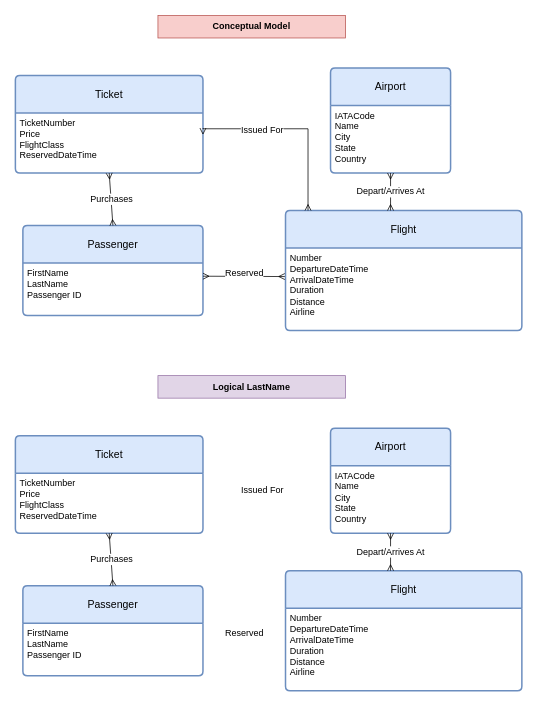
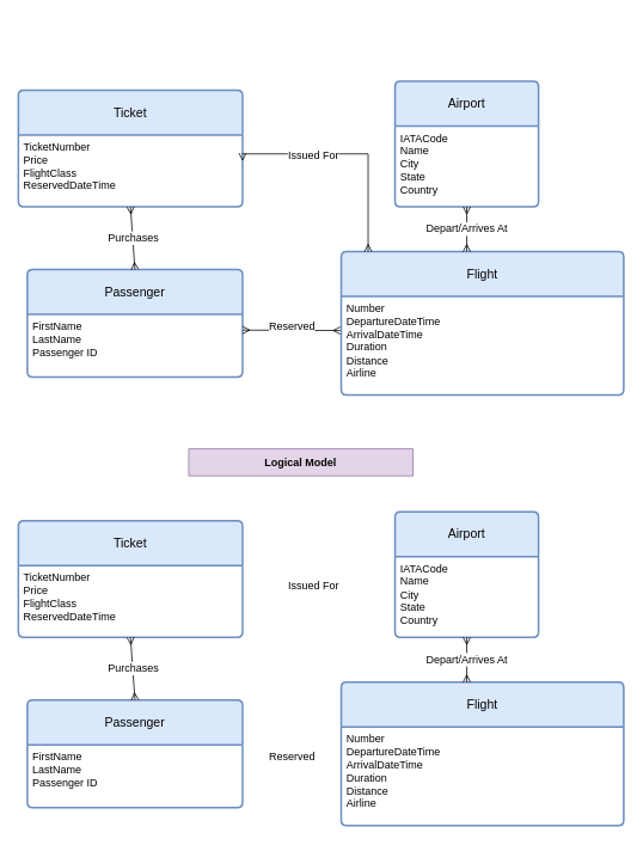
  <mxCell id="0" />
  <mxCell id="1" parent="0" />
  <mxCell id="2" value="Ticket" style="swimlane;childLayout=stackLayout;horizontal=1;startSize=50;horizontalStack=0;rounded=1;fontSize=14;fontStyle=0;strokeWidth=2;resizeParent=0;resizeLast=1;shadow=0;dashed=0;align=center;arcSize=4;whiteSpace=wrap;html=1;fillColor=#dae8fc;strokeColor=#6c8ebf;" parent="1" vertex="1"><mxGeometry x="20" y="100" width="250" height="130" as="geometry" /></mxCell>
  <mxCell id="3" value="TicketNumber&lt;div&gt;Price&lt;/div&gt;&lt;div&gt;FlightClass&lt;/div&gt;&lt;div&gt;ReservedDateTime&lt;/div&gt;" style="align=left;strokeColor=none;fillColor=none;spacingLeft=4;fontSize=12;verticalAlign=top;resizable=0;rotatable=0;part=1;html=1;" parent="2" vertex="1"><mxGeometry y="50" width="250" height="80" as="geometry" /></mxCell>
  <mxCell id="4" value="Airport" style="swimlane;childLayout=stackLayout;horizontal=1;startSize=50;horizontalStack=0;rounded=1;fontSize=14;fontStyle=0;strokeWidth=2;resizeParent=0;resizeLast=1;shadow=0;dashed=0;align=center;arcSize=4;whiteSpace=wrap;html=1;fillColor=#dae8fc;strokeColor=#6c8ebf;" parent="1" vertex="1"><mxGeometry x="440" y="90" width="160" height="140" as="geometry" /></mxCell>
  <mxCell id="5" value="IATACode&lt;div&gt;Name&lt;/div&gt;&lt;div&gt;City&lt;/div&gt;&lt;div&gt;State&lt;/div&gt;&lt;div&gt;Country&lt;/div&gt;" style="align=left;strokeColor=none;fillColor=none;spacingLeft=4;fontSize=12;verticalAlign=top;resizable=0;rotatable=0;part=1;html=1;" parent="4" vertex="1"><mxGeometry y="50" width="160" height="90" as="geometry" /></mxCell>
  <mxCell id="6" value="Flight" style="swimlane;childLayout=stackLayout;horizontal=1;startSize=50;horizontalStack=0;rounded=1;fontSize=14;fontStyle=0;strokeWidth=2;resizeParent=0;resizeLast=1;shadow=0;dashed=0;align=center;arcSize=4;whiteSpace=wrap;html=1;fillColor=#dae8fc;strokeColor=#6c8ebf;" parent="1" vertex="1"><mxGeometry x="380" y="280" width="315" height="160" as="geometry" /></mxCell>
  <mxCell id="7" value="Number&lt;div&gt;DepartureDateTime&lt;/div&gt;&lt;div&gt;ArrivalDateTime&lt;/div&gt;&lt;div&gt;Duration&lt;/div&gt;&lt;div&gt;Distance&lt;/div&gt;&lt;div&gt;Airline&lt;/div&gt;" style="align=left;strokeColor=none;fillColor=none;spacingLeft=4;fontSize=12;verticalAlign=top;resizable=0;rotatable=0;part=1;html=1;" parent="6" vertex="1"><mxGeometry y="50" width="315" height="110" as="geometry" /></mxCell>
  <mxCell id="8" value="Passenger" style="swimlane;childLayout=stackLayout;horizontal=1;startSize=50;horizontalStack=0;rounded=1;fontSize=14;fontStyle=0;strokeWidth=2;resizeParent=0;resizeLast=1;shadow=0;dashed=0;align=center;arcSize=4;whiteSpace=wrap;html=1;fillColor=#dae8fc;strokeColor=#6c8ebf;" parent="1" vertex="1"><mxGeometry x="30" y="300" width="240" height="120" as="geometry" /></mxCell>
  <mxCell id="9" value="FirstName&lt;div&gt;LastName&lt;/div&gt;&lt;div&gt;Passenger ID&lt;/div&gt;" style="align=left;strokeColor=none;fillColor=none;spacingLeft=4;fontSize=12;verticalAlign=top;resizable=0;rotatable=0;part=1;html=1;" parent="8" vertex="1"><mxGeometry y="50" width="240" height="70" as="geometry" /></mxCell>
  <mxCell id="10" value="" style="edgeStyle=orthogonalEdgeStyle;fontSize=12;html=1;endArrow=ERmany;startArrow=ERmany;rounded=0;" parent="1" edge="1"><mxGeometry width="100" height="100" relative="1" as="geometry"><mxPoint x="270" y="170" as="sourcePoint" /><mxPoint x="410" y="280" as="targetPoint" /><Array as="points"><mxPoint x="270" y="171" /><mxPoint x="410" y="171" /><mxPoint x="410" y="280" /></Array></mxGeometry></mxCell>
  <mxCell id="11" value="Issued For" style="edgeLabel;html=1;align=center;verticalAlign=middle;resizable=0;points=[];fontSize=12;" parent="10" vertex="1" connectable="0"><mxGeometry x="-0.368" y="-1" relative="1" as="geometry"><mxPoint as="offset" /></mxGeometry></mxCell>
  <mxCell id="12" value="Depart/Arrives At" style="fontSize=12;html=1;endArrow=ERmany;startArrow=ERmany;rounded=0;entryX=0.5;entryY=1;entryDx=0;entryDy=0;" parent="1" target="5" edge="1"><mxGeometry width="100" height="100" relative="1" as="geometry"><mxPoint x="520" y="280" as="sourcePoint" /><mxPoint x="620" y="180" as="targetPoint" /><Array as="points" /></mxGeometry></mxCell>
  <mxCell id="13" value="" style="fontSize=12;html=1;endArrow=ERmany;startArrow=ERmany;rounded=0;exitX=1;exitY=0.25;exitDx=0;exitDy=0;entryX=-0.003;entryY=0.345;entryDx=0;entryDy=0;entryPerimeter=0;" parent="1" source="9" target="7" edge="1"><mxGeometry width="100" height="100" relative="1" as="geometry"><mxPoint x="160" y="460" as="sourcePoint" /><mxPoint x="260" y="358" as="targetPoint" /></mxGeometry></mxCell>
  <mxCell id="14" value="Reserved" style="edgeLabel;html=1;align=center;verticalAlign=middle;resizable=0;points=[];fontSize=12;" parent="13" vertex="1" connectable="0"><mxGeometry x="-0.017" y="4" relative="1" as="geometry"><mxPoint as="offset" /></mxGeometry></mxCell>
  <mxCell id="15" value="" style="fontSize=12;html=1;endArrow=ERmany;startArrow=ERmany;rounded=0;entryX=0.5;entryY=1;entryDx=0;entryDy=0;exitX=0.5;exitY=0;exitDx=0;exitDy=0;" parent="1" source="8" target="3" edge="1"><mxGeometry width="100" height="100" relative="1" as="geometry"><mxPoint x="50" y="290" as="sourcePoint" /><mxPoint x="150" y="190" as="targetPoint" /></mxGeometry></mxCell>
  <mxCell id="16" value="Purchases" style="edgeLabel;html=1;align=center;verticalAlign=middle;resizable=0;points=[];fontSize=12;" parent="15" vertex="1" connectable="0"><mxGeometry x="0.025" relative="1" as="geometry"><mxPoint as="offset" /></mxGeometry></mxCell>
- <mxCell id="17" value="&lt;b&gt;Conceptual Model&lt;/b&gt;" style="text;html=1;align=center;verticalAlign=middle;whiteSpace=wrap;rounded=0;fillColor=#f8cecc;strokeColor=#b85450;" parent="1" vertex="1"><mxGeometry x="210" y="20" width="250" height="30" as="geometry" /></mxCell>
  <mxCell id="18" value="Ticket" style="swimlane;childLayout=stackLayout;horizontal=1;startSize=50;horizontalStack=0;rounded=1;fontSize=14;fontStyle=0;strokeWidth=2;resizeParent=0;resizeLast=1;shadow=0;dashed=0;align=center;arcSize=4;whiteSpace=wrap;html=1;fillColor=#dae8fc;strokeColor=#6c8ebf;" parent="1" vertex="1"><mxGeometry x="20" y="580" width="250" height="130" as="geometry" /></mxCell>
  <mxCell id="19" value="TicketNumber&lt;div&gt;Price&lt;/div&gt;&lt;div&gt;FlightClass&lt;/div&gt;&lt;div&gt;ReservedDateTime&lt;/div&gt;" style="align=left;strokeColor=none;fillColor=none;spacingLeft=4;fontSize=12;verticalAlign=top;resizable=0;rotatable=0;part=1;html=1;" parent="18" vertex="1"><mxGeometry y="50" width="250" height="80" as="geometry" /></mxCell>
  <mxCell id="20" value="Airport" style="swimlane;childLayout=stackLayout;horizontal=1;startSize=50;horizontalStack=0;rounded=1;fontSize=14;fontStyle=0;strokeWidth=2;resizeParent=0;resizeLast=1;shadow=0;dashed=0;align=center;arcSize=4;whiteSpace=wrap;html=1;fillColor=#dae8fc;strokeColor=#6c8ebf;" parent="1" vertex="1"><mxGeometry x="440" y="570" width="160" height="140" as="geometry" /></mxCell>
  <mxCell id="21" value="IATACode&lt;div&gt;Name&lt;/div&gt;&lt;div&gt;City&lt;/div&gt;&lt;div&gt;State&lt;/div&gt;&lt;div&gt;Country&lt;/div&gt;" style="align=left;strokeColor=none;fillColor=none;spacingLeft=4;fontSize=12;verticalAlign=top;resizable=0;rotatable=0;part=1;html=1;" parent="20" vertex="1"><mxGeometry y="50" width="160" height="90" as="geometry" /></mxCell>
  <mxCell id="22" value="Flight" style="swimlane;childLayout=stackLayout;horizontal=1;startSize=50;horizontalStack=0;rounded=1;fontSize=14;fontStyle=0;strokeWidth=2;resizeParent=0;resizeLast=1;shadow=0;dashed=0;align=center;arcSize=4;whiteSpace=wrap;html=1;fillColor=#dae8fc;strokeColor=#6c8ebf;" parent="1" vertex="1"><mxGeometry x="380" y="760" width="315" height="160" as="geometry" /></mxCell>
  <mxCell id="23" value="Number&lt;div&gt;DepartureDateTime&lt;/div&gt;&lt;div&gt;ArrivalDateTime&lt;/div&gt;&lt;div&gt;Duration&lt;/div&gt;&lt;div&gt;Distance&lt;/div&gt;&lt;div&gt;Airline&lt;/div&gt;" style="align=left;strokeColor=none;fillColor=none;spacingLeft=4;fontSize=12;verticalAlign=top;resizable=0;rotatable=0;part=1;html=1;" parent="22" vertex="1"><mxGeometry y="50" width="315" height="110" as="geometry" /></mxCell>
  <mxCell id="24" value="Passenger" style="swimlane;childLayout=stackLayout;horizontal=1;startSize=50;horizontalStack=0;rounded=1;fontSize=14;fontStyle=0;strokeWidth=2;resizeParent=0;resizeLast=1;shadow=0;dashed=0;align=center;arcSize=4;whiteSpace=wrap;html=1;fillColor=#dae8fc;strokeColor=#6c8ebf;" parent="1" vertex="1"><mxGeometry x="30" y="780" width="240" height="120" as="geometry" /></mxCell>
  <mxCell id="25" value="FirstName&lt;div&gt;LastName&lt;/div&gt;&lt;div&gt;Passenger ID&lt;/div&gt;" style="align=left;strokeColor=none;fillColor=none;spacingLeft=4;fontSize=12;verticalAlign=top;resizable=0;rotatable=0;part=1;html=1;" parent="24" vertex="1"><mxGeometry y="50" width="240" height="70" as="geometry" /></mxCell>
  <mxCell id="26" value="Issued For" style="edgeLabel;html=1;align=center;verticalAlign=middle;resizable=0;points=[];fontSize=12;" parent="1" vertex="1" connectable="0"><mxGeometry x="348" y="652" as="geometry" /></mxCell>
  <mxCell id="27" value="Depart/Arrives At" style="fontSize=12;html=1;endArrow=ERmany;startArrow=ERmany;rounded=0;entryX=0.5;entryY=1;entryDx=0;entryDy=0;" parent="1" target="21" edge="1"><mxGeometry width="100" height="100" relative="1" as="geometry"><mxPoint x="520" y="760" as="sourcePoint" /><mxPoint x="620" y="660" as="targetPoint" /><Array as="points" /></mxGeometry></mxCell>
  <mxCell id="28" value="Reserved" style="edgeLabel;html=1;align=center;verticalAlign=middle;resizable=0;points=[];fontSize=12;" parent="1" vertex="1" connectable="0"><mxGeometry x="324.016" y="843.723" as="geometry" /></mxCell>
  <mxCell id="29" value="" style="fontSize=12;html=1;endArrow=ERmany;startArrow=ERmany;rounded=0;entryX=0.5;entryY=1;entryDx=0;entryDy=0;exitX=0.5;exitY=0;exitDx=0;exitDy=0;" parent="1" source="24" target="19" edge="1"><mxGeometry width="100" height="100" relative="1" as="geometry"><mxPoint x="50" y="770" as="sourcePoint" /><mxPoint x="150" y="670" as="targetPoint" /></mxGeometry></mxCell>
  <mxCell id="30" value="Purchases" style="edgeLabel;html=1;align=center;verticalAlign=middle;resizable=0;points=[];fontSize=12;" parent="29" vertex="1" connectable="0"><mxGeometry x="0.025" relative="1" as="geometry"><mxPoint as="offset" /></mxGeometry></mxCell>
- <mxCell id="31" value="&lt;b&gt;Logical LastName&lt;/b&gt;" style="text;html=1;align=center;verticalAlign=middle;whiteSpace=wrap;rounded=0;fillColor=#e1d5e7;strokeColor=#9673a6;" parent="1" vertex="1"><mxGeometry x="210" y="500" width="250" height="30" as="geometry" /></mxCell>
+ <mxCell id="31" value="&lt;b&gt;Logical Model&lt;/b&gt;" style="text;html=1;align=center;verticalAlign=middle;whiteSpace=wrap;rounded=0;fillColor=#e1d5e7;strokeColor=#9673a6;" parent="1" vertex="1"><mxGeometry x="210" y="500" width="250" height="30" as="geometry" /></mxCell>
